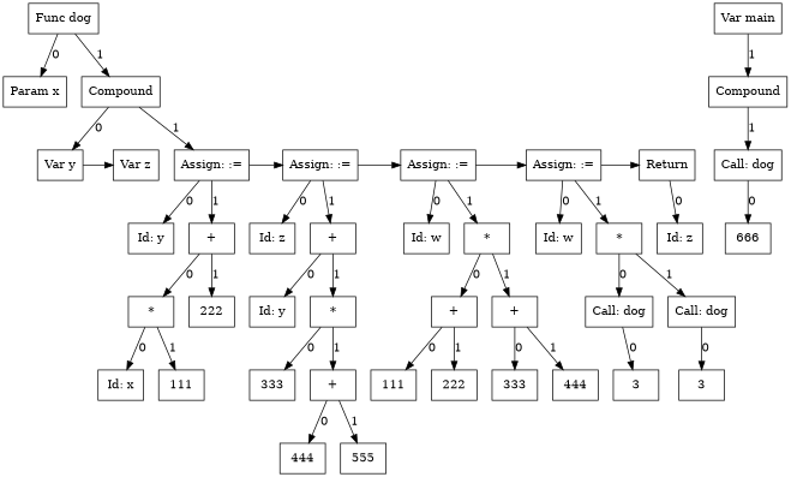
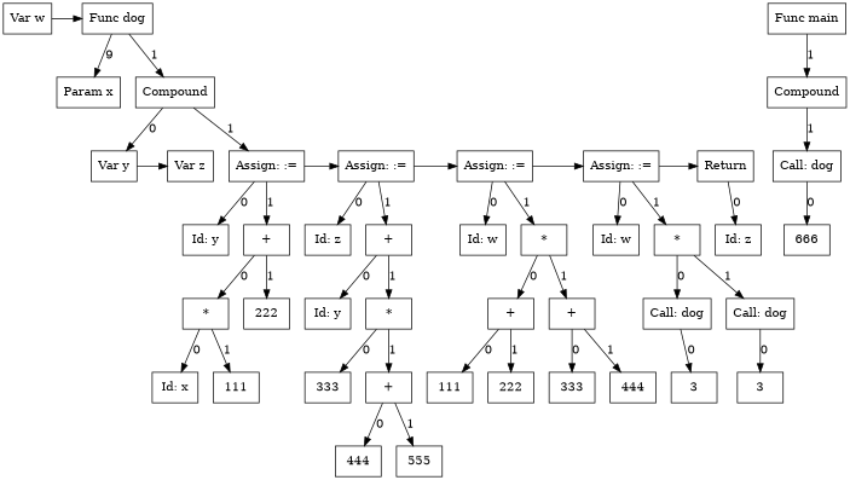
  digraph {
    node [shape=box]
+   n1 [label="Var w"]
    n2 [label="Func dog"]
-   n3 [label="Var main"]
+   n3 [label="Func main"]
    n4 [label="Id: z"]
    n5 [label="+"]
    n6 [label="Param x"]
    n7 [label=Compound]
    n8 [label="Var y"]
    n9 [label="Assign: :="]
    n10 [label="Var z"]
    n11 [label="Assign: :="]
    n12 [label="Id: y"]
    n13 [label="+"]
    n14 [label="*"]
    n15 [label=222]
    n16 [label="Id: x"]
    n17 [label=111]
    n18 [label="Assign: :="]
    n19 [label="Assign: :="]
    n20 [label=Return]
    n21 [label="Id: y"]
    n22 [label="*"]
    n23 [label=333]
    n24 [label="+"]
    n25 [label=444]
    n26 [label=555]
    n27 [label="Call: dog"]
    n28 [label="Call: dog"]
    n29 [label="Id: w"]
    n30 [label="*"]
    n31 [label="+"]
    n32 [label="+"]
    n33 [label=111]
    n34 [label=222]
    n35 [label=333]
    n36 [label=444]
    n37 [label="Id: w"]
    n38 [label="*"]
    n39 [label="Call: dog"]
    n40 [label=3]
    n41 [label=3]
    n42 [label="Id: z"]
    n43 [label=Compound]
    n44 [label=666]
    subgraph sub_1 {
      rank=same
      rankdir=LR
+     n1
      n2
      n3
    }
    subgraph sub_2 {
      ordering=out
      rank=same
      rankdir=LR
      n4
      n5
    }
    subgraph sub_3 {
      rankdir=LR
+     n1
      n2
      n3
    }
    subgraph sub_4 {
      ordering=out
      rank=same
      rankdir=LR
      n6
      n7
    }
    subgraph sub_5 {
      rankdir=TB
      n2
      n6
      n7
    }
    subgraph sub_6 {
      ordering=out
      rank=same
      rankdir=LR
      n8
      n9
    }
    subgraph sub_7 {
      rankdir=TB
      n7
      n8
      n9
    }
    subgraph sub_8 {
      rank=same
      rankdir=LR
      n8
      n10
    }
    subgraph sub_9 {
      rankdir=TB
      n4
      n5
      n11
    }
    subgraph sub_10 {
      rankdir=LR
      n8
      n10
    }
    subgraph sub_11 {
      ordering=out
      rank=same
      rankdir=LR
      n12
      n13
    }
    subgraph sub_12 {
      rankdir=TB
      n9
      n12
      n13
    }
    subgraph sub_13 {
      ordering=out
      rank=same
      rankdir=LR
      n14
      n15
    }
    subgraph sub_14 {
      rankdir=TB
      n13
      n14
      n15
    }
    subgraph sub_15 {
      ordering=out
      rank=same
      rankdir=LR
      n16
      n17
    }
    subgraph sub_16 {
      rankdir=TB
      n14
      n16
      n17
    }
    subgraph sub_17 {
      rank=same
      rankdir=LR
      n9
      n11
      n18
      n19
      n20
    }
    subgraph sub_18 {
      rankdir=LR
      n9
      n11
      n18
      n19
      n20
    }
    subgraph sub_19 {
      ordering=out
      rank=same
      rankdir=LR
      n21
      n22
    }
    subgraph sub_20 {
      rankdir=TB
      n5
      n21
      n22
    }
    subgraph sub_21 {
      ordering=out
      rank=same
      rankdir=LR
      n23
      n24
    }
    subgraph sub_22 {
      rankdir=TB
      n22
      n23
      n24
    }
    subgraph sub_23 {
      ordering=out
      rank=same
      rankdir=LR
      n25
      n26
    }
    subgraph sub_24 {
      rankdir=TB
      n24
      n25
      n26
    }
    subgraph sub_25 {
      ordering=out
      rank=same
      rankdir=LR
      n27
      n28
    }
    subgraph sub_26 {
      ordering=out
      rank=same
      rankdir=LR
      n29
      n30
    }
    subgraph sub_27 {
      rankdir=TB
      n18
      n29
      n30
    }
    subgraph sub_28 {
      ordering=out
      rank=same
      rankdir=LR
      n31
      n32
    }
    subgraph sub_29 {
      rankdir=TB
      n30
      n31
      n32
    }
    subgraph sub_30 {
      ordering=out
      rank=same
      rankdir=LR
      n33
      n34
    }
    subgraph sub_31 {
      rankdir=TB
      n31
      n33
      n34
    }
    subgraph sub_32 {
      ordering=out
      rank=same
      rankdir=LR
      n35
      n36
    }
    subgraph sub_33 {
      rankdir=TB
      n32
      n35
      n36
    }
    subgraph sub_34 {
      ordering=out
      rank=same
      rankdir=LR
      n37
      n38
    }
    subgraph sub_35 {
      rankdir=TB
      n19
      n37
      n38
    }
    subgraph sub_36 {
      ordering=out
      rank=same
      rankdir=LR
      n39
    }
    subgraph sub_37 {
      rankdir=TB
      n27
      n28
      n38
    }
    subgraph sub_38 {
      ordering=out
      rank=same
      rankdir=LR
      n40
    }
    subgraph sub_39 {
      rankdir=TB
      n27
      n40
    }
    subgraph sub_40 {
      ordering=out
      rank=same
      rankdir=LR
      n41
    }
    subgraph sub_41 {
      rankdir=TB
      n28
      n41
    }
    subgraph sub_42 {
      ordering=out
      rank=same
      rankdir=LR
      n42
    }
    subgraph sub_43 {
      rankdir=TB
      n20
      n42
    }
    subgraph sub_44 {
      ordering=out
      rank=same
      rankdir=LR
      n43
    }
    subgraph sub_45 {
      rankdir=TB
      n3
      n43
    }
    subgraph sub_46 {
      rankdir=TB
      n39
      n43
    }
    subgraph sub_47 {
      ordering=out
      rank=same
      rankdir=LR
      n44
    }
    subgraph sub_48 {
      rankdir=TB
      n39
      n44
    }
-   n2 -> n6 [label=0]
+   n1 -> n2
+   n2 -> n6 [label=9]
    n2 -> n7 [label=1]
    n3 -> n43 [label=1]
    n5 -> n21 [label=0]
    n5 -> n22 [label=1]
    n7 -> n8 [label=0]
    n7 -> n9 [label=1]
    n8 -> n10
    n9 -> n11
    n9 -> n12 [label=0]
    n9 -> n13 [label=1]
    n11 -> n4 [label=0]
    n11 -> n5 [label=1]
    n11 -> n18
    n13 -> n14 [label=0]
    n13 -> n15 [label=1]
    n14 -> n16 [label=0]
    n14 -> n17 [label=1]
    n18 -> n19
    n18 -> n29 [label=0]
    n18 -> n30 [label=1]
    n19 -> n20
    n19 -> n37 [label=0]
    n19 -> n38 [label=1]
    n20 -> n42 [label=0]
    n22 -> n23 [label=0]
    n22 -> n24 [label=1]
    n24 -> n25 [label=0]
    n24 -> n26 [label=1]
    n27 -> n40 [label=0]
    n28 -> n41 [label=0]
    n30 -> n31 [label=0]
    n30 -> n32 [label=1]
    n31 -> n33 [label=0]
    n31 -> n34 [label=1]
    n32 -> n35 [label=0]
    n32 -> n36 [label=1]
    n38 -> n27 [label=0]
    n38 -> n28 [label=1]
    n39 -> n44 [label=0]
    n43 -> n39 [label=1]
  }
